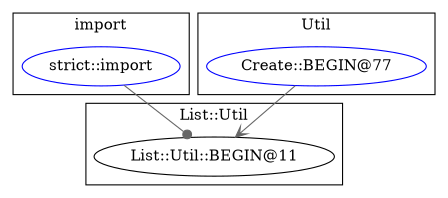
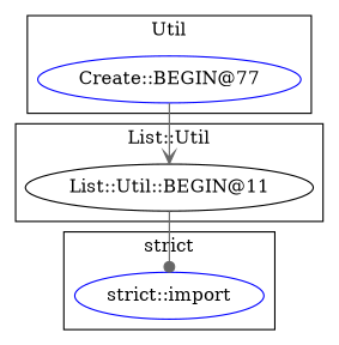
  digraph {
    node [color=blue]
    edge [color=gray40 style=solid]
    "List::Util::BEGIN@11" [color=black]
    "strict::import"
    "Create::BEGIN@77"
    subgraph cluster_1 {
      label="List::Util"
      "List::Util::BEGIN@11"
    }
    subgraph cluster_2 {
-     label=import
+     label="strict"
      "strict::import"
    }
    subgraph cluster_3 {
      label=Util
      "Create::BEGIN@77"
    }
-   "strict::import" -> "List::Util::BEGIN@11" [arrowhead=dot]
+   "List::Util::BEGIN@11" -> "strict::import" [arrowhead=dot]
    "Create::BEGIN@77" -> "List::Util::BEGIN@11" [arrowhead=vee]
  }
